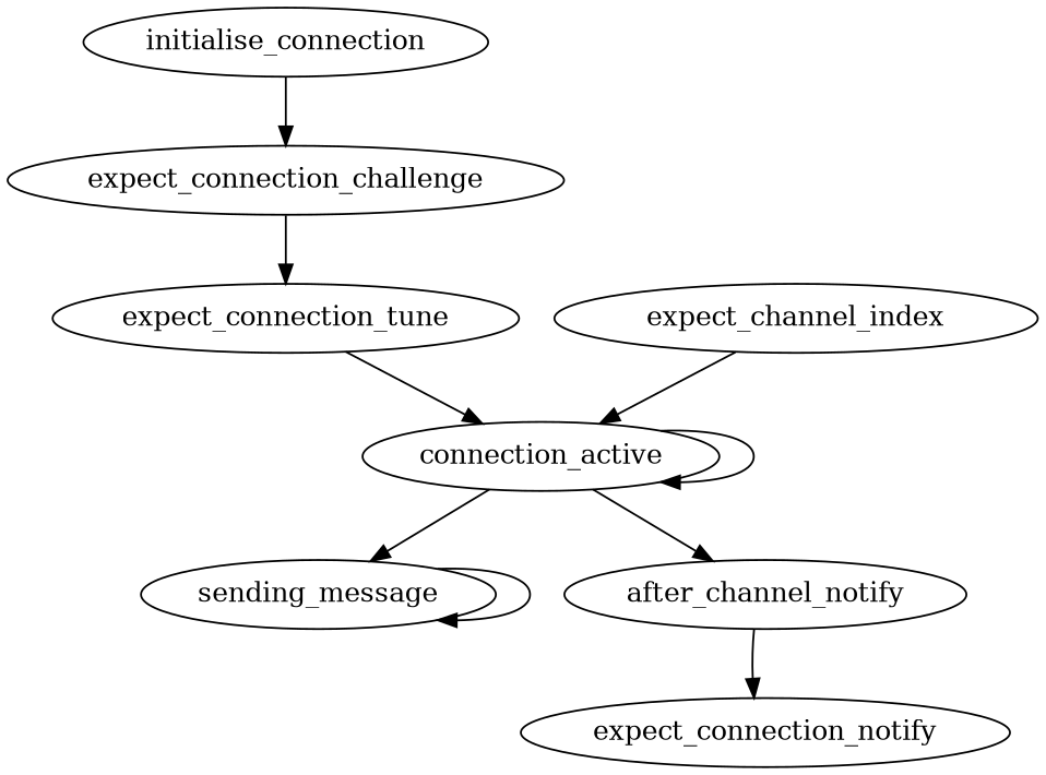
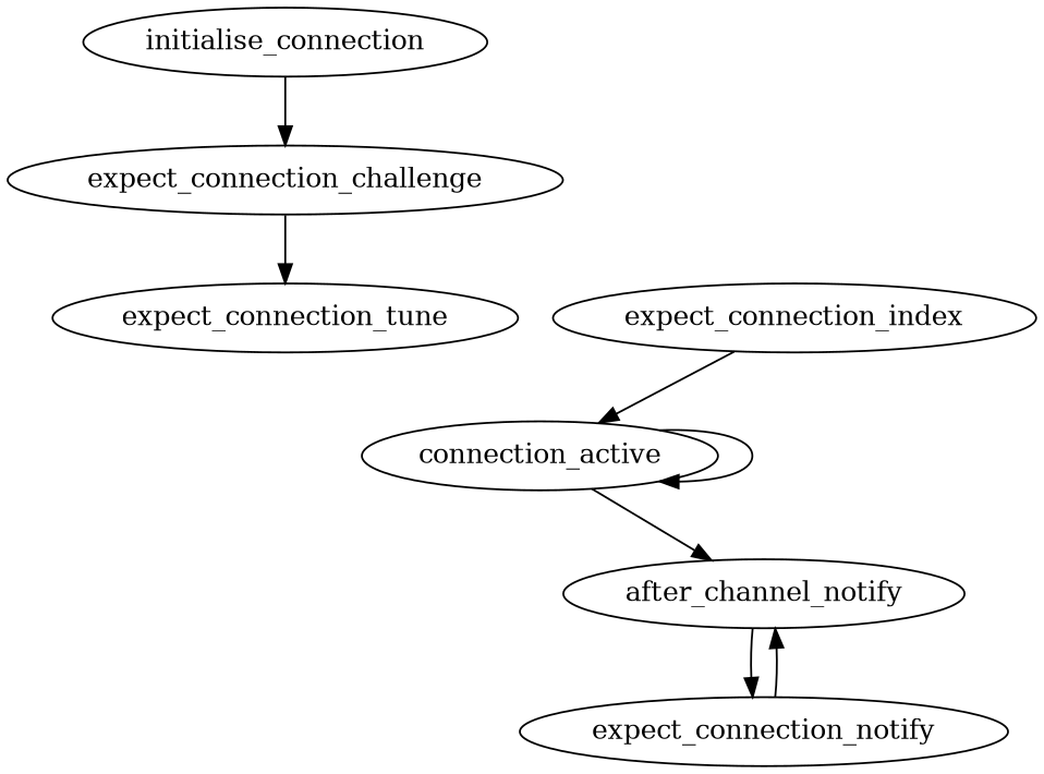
  digraph {
    node [fontsize=14]
    initialise_connection
    expect_connection_challenge
    expect_connection_tune
    connection_active
-   sending_message
    after_channel_notify
-   expect_channel_index
+   expect_channel_index [label=expect_connection_index]
    n8 [label=expect_connection_notify]
    subgraph sub_1 {
      initialise_connection
      expect_connection_challenge
      expect_connection_tune
      connection_active
-     sending_message
      after_channel_notify
      expect_channel_index
      n8
    }
    initialise_connection -> expect_connection_challenge
    expect_connection_challenge -> expect_connection_tune
-   expect_connection_tune -> connection_active
    connection_active -> connection_active
-   connection_active -> sending_message
    connection_active -> after_channel_notify
-   sending_message -> sending_message
    after_channel_notify -> n8
    expect_channel_index -> connection_active
+   n8 -> after_channel_notify
  }
